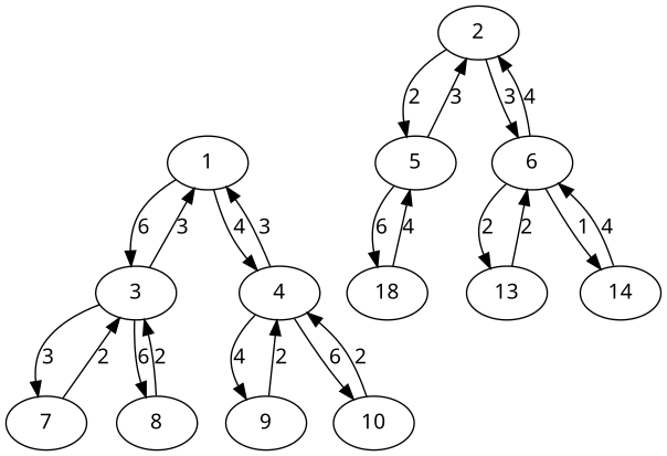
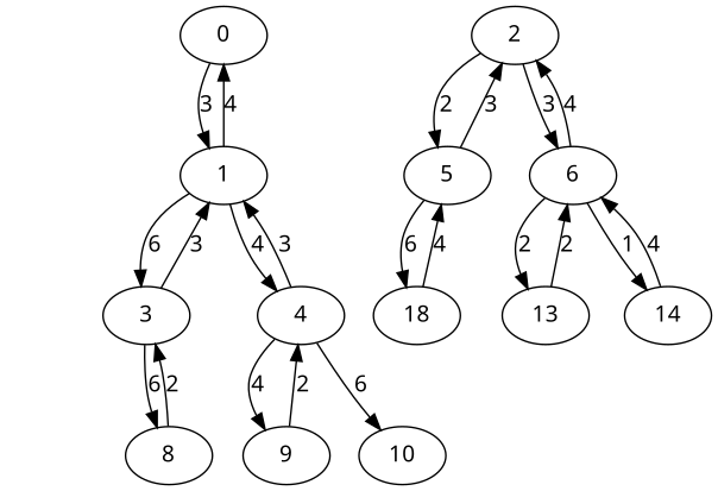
  strict digraph {
    fontname="Noto Sans"
    node [fontname="Noto Sans"]
    edge [fontname="Noto Sans"]
+   0
    1
    3
    4
    2
    5
    6
-   7
    8
    9
    10
    n12 [label=18]
    13
    14
+   0 -> 1 [label=3]
+   1 -> 0 [label=4]
    1 -> 3 [label=6]
    1 -> 4 [label=4]
    3 -> 1 [label=3]
-   3 -> 7 [label=3]
    3 -> 8 [label=6]
    4 -> 1 [label=3]
    4 -> 9 [label=4]
    4 -> 10 [label=6]
    2 -> 5 [label=2]
    2 -> 6 [label=3]
    5 -> 2 [label=3]
    5 -> n12 [label=6]
    6 -> 2 [label=4]
    6 -> 13 [label=2]
    6 -> 14 [label=1]
-   7 -> 3 [label=2]
    8 -> 3 [label=2]
    9 -> 4 [label=2]
-   10 -> 4 [label=2]
    n12 -> 5 [label=4]
    13 -> 6 [label=2]
    14 -> 6 [label=4]
  }
